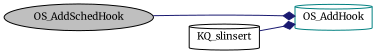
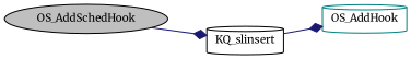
  digraph {
    fontname=Merriweather
    rankdir=LR
    node [color=black fillcolor=white fontname=Merriweather fontsize=10 shape=cylinder style=filled]
    edge [arrowhead=diamond color=midnightblue fontname=Merriweather fontsize=10 labelfontname=Helvetica labelfontsize=10 style=solid]
    n1 [fillcolor=grey75 fontcolor=black height=0.2 label=OS_AddSchedHook shape=ellipse width=0.4]
    n2 [color=teal height=0.2 label=OS_AddHook width=0.4]
    n3 [height=0.2 label=KQ_slinsert width=0.4]
-   n1 -> n2
+   n1 -> n3
    n3 -> n2
  }
